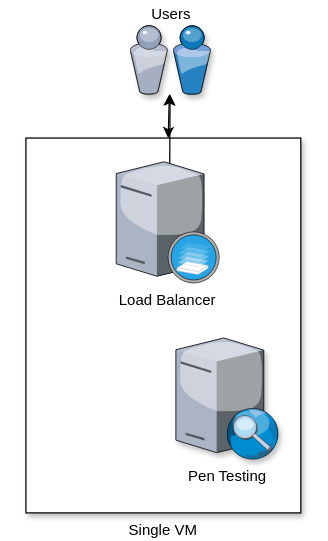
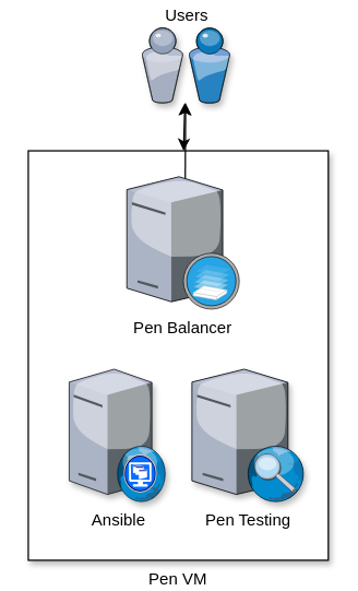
  <mxCell id="0" />
  <mxCell id="1" parent="0" />
- <mxCell id="2" value="Single VM" style="rounded=0;whiteSpace=wrap;html=1;shadow=1;strokeColor=#000000;fillColor=#ffffff;labelPosition=center;verticalLabelPosition=bottom;align=center;verticalAlign=top;" vertex="1" parent="1"><mxGeometry x="20" y="110" width="220" height="300" as="geometry" /></mxCell>
+ <mxCell id="2" value="Pen VM" style="rounded=0;whiteSpace=wrap;html=1;shadow=1;strokeColor=#000000;fillColor=#ffffff;labelPosition=center;verticalLabelPosition=bottom;align=center;verticalAlign=top;" vertex="1" parent="1"><mxGeometry x="20" y="110" width="220" height="300" as="geometry" /></mxCell>
  <mxCell id="3" value="" style="edgeStyle=none;rounded=0;orthogonalLoop=1;jettySize=auto;html=1;" edge="1" parent="1" target="5"><mxGeometry relative="1" as="geometry"><mxPoint x="135" y="150" as="sourcePoint" /></mxGeometry></mxCell>
  <mxCell id="4" value="&lt;br&gt;" style="edgeStyle=none;rounded=0;orthogonalLoop=1;jettySize=auto;html=1;startArrow=classic;startFill=1;" parent="1" source="5" target="2" edge="1"><mxGeometry relative="1" as="geometry"><mxPoint x="135" y="120" as="targetPoint" /></mxGeometry></mxCell>
  <mxCell id="5" value="Users" style="verticalLabelPosition=top;aspect=fixed;html=1;verticalAlign=bottom;strokeColor=none;align=center;outlineConnect=0;shape=mxgraph.citrix.users;shadow=1;labelPosition=center;" parent="1" vertex="1"><mxGeometry x="103.25" y="20" width="64.5" height="55" as="geometry" /></mxCell>
  <mxCell id="6" value="Pen Testing" style="verticalLabelPosition=bottom;aspect=fixed;html=1;verticalAlign=top;strokeColor=none;align=center;outlineConnect=0;shape=mxgraph.citrix.edgesight_server;shadow=1;fontFamily=Helvetica;fontSize=12;fontColor=#000000;fillColor=#ffffff;" parent="1" vertex="1"><mxGeometry x="140" y="270" width="82.45" height="97" as="geometry" /></mxCell>
- <mxCell id="8" value="Load Balancer" style="verticalLabelPosition=bottom;aspect=fixed;html=1;verticalAlign=top;strokeColor=none;align=center;outlineConnect=0;shape=mxgraph.citrix.xenserver;labelPosition=center;" vertex="1" parent="1"><mxGeometry x="92.25" y="129" width="82.45" height="97" as="geometry" /></mxCell>
+ <mxCell id="7" value="Ansible" style="verticalLabelPosition=bottom;aspect=fixed;html=1;verticalAlign=top;strokeColor=none;align=center;outlineConnect=0;shape=mxgraph.citrix.desktop_web;shadow=1;fontFamily=Helvetica;fontSize=12;fontColor=#000000;fillColor=#ffffff;" parent="1" vertex="1"><mxGeometry x="50" y="270" width="71" height="97" as="geometry" /></mxCell>
+ <mxCell id="8" value="Pen Balancer" style="verticalLabelPosition=bottom;aspect=fixed;html=1;verticalAlign=top;strokeColor=none;align=center;outlineConnect=0;shape=mxgraph.citrix.xenserver;labelPosition=center;" vertex="1" parent="1"><mxGeometry x="92.25" y="129" width="82.45" height="97" as="geometry" /></mxCell>
